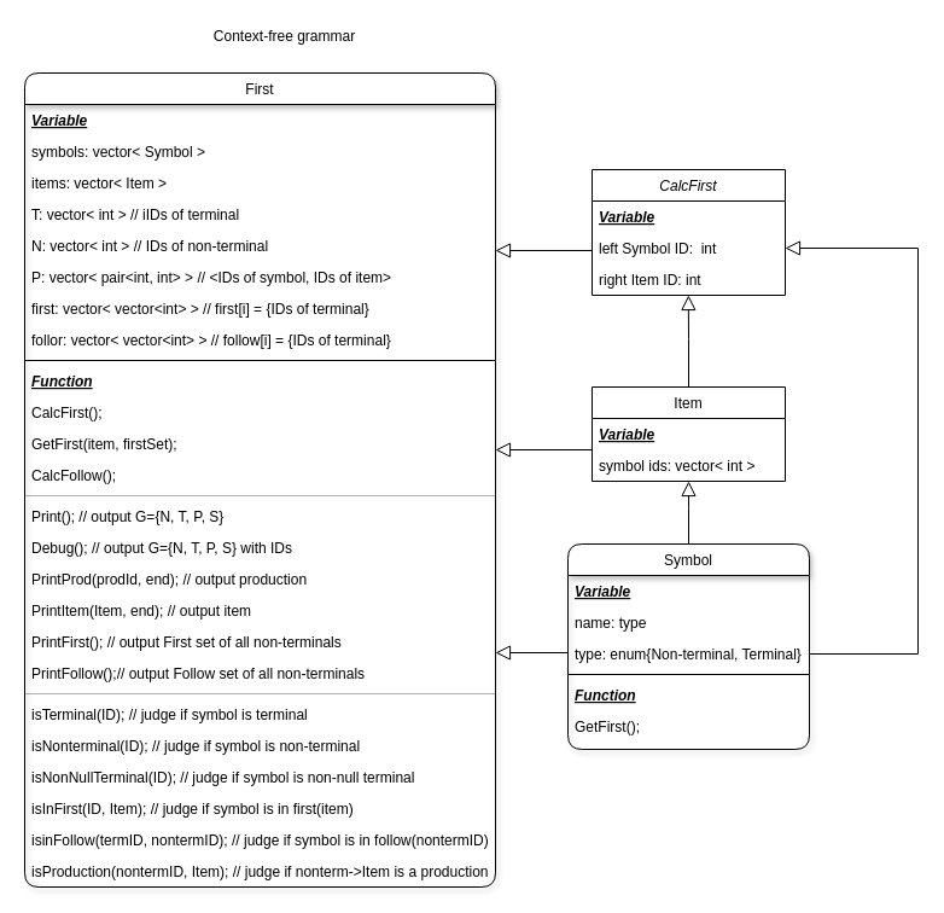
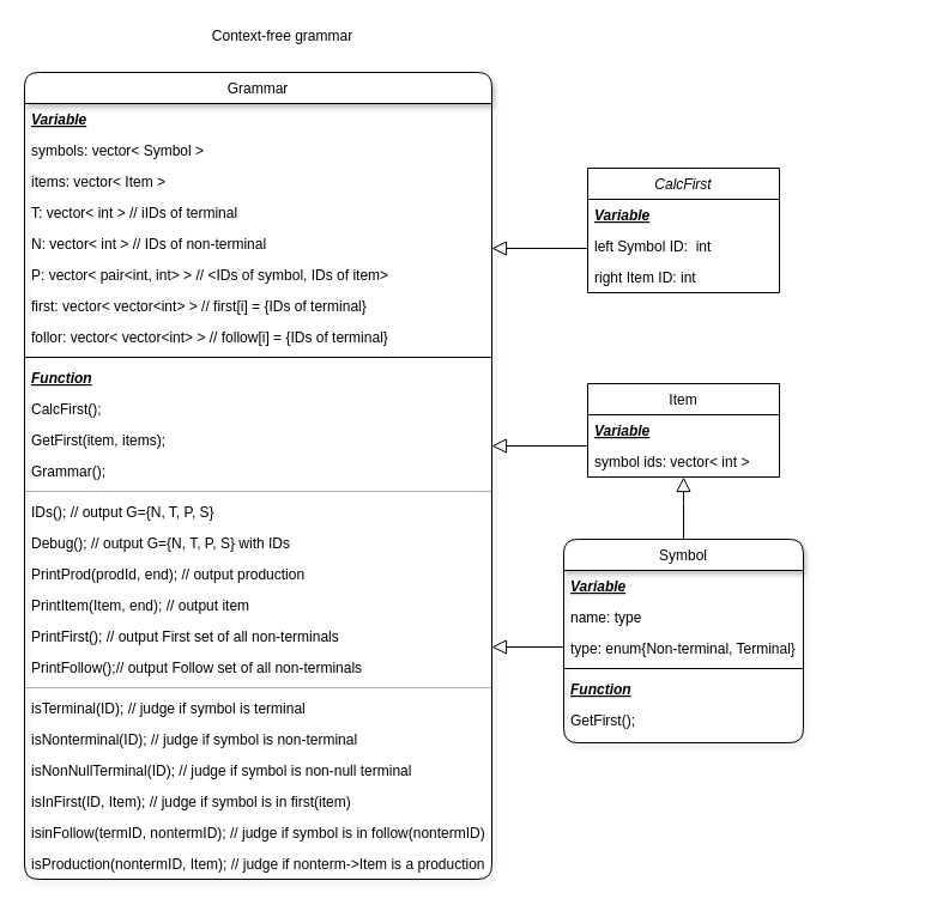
  <mxCell id="0" />
  <mxCell id="1" parent="0" />
  <mxCell id="2" value="Context-free grammar" style="text;html=1;align=center;verticalAlign=middle;resizable=0;points=[];autosize=1;" vertex="1" parent="1"><mxGeometry x="170" y="20" width="130" height="20" as="geometry" /></mxCell>
- <mxCell id="3" value="" style="endArrow=block;endSize=10;endFill=0;shadow=0;strokeWidth=1;rounded=0;edgeStyle=elbowEdgeStyle;elbow=vertical;exitX=1;exitY=0.5;exitDx=0;exitDy=0;entryX=1;entryY=0.5;entryDx=0;entryDy=0;" edge="1" parent="1" source="37" target="46"><mxGeometry width="160" relative="1" as="geometry"><mxPoint x="639.66" y="376" as="sourcePoint" /><mxPoint x="641.28" y="249.872" as="targetPoint" /><Array as="points"><mxPoint x="760" y="420" /><mxPoint x="720" y="310" /><mxPoint x="639.66" y="261" /></Array></mxGeometry></mxCell>
  <mxCell id="4" value="" style="endArrow=block;endSize=10;endFill=0;shadow=0;strokeWidth=1;rounded=0;edgeStyle=elbowEdgeStyle;elbow=vertical;exitX=0;exitY=0.5;exitDx=0;exitDy=0;" edge="1" parent="1" source="46" target="11"><mxGeometry width="160" relative="1" as="geometry"><mxPoint x="500" y="188" as="sourcePoint" /><mxPoint x="300" y="325.038" as="targetPoint" /><Array as="points"><mxPoint x="160" y="207" /></Array></mxGeometry></mxCell>
  <mxCell id="5" value="" style="endArrow=block;endSize=10;endFill=0;shadow=0;strokeWidth=1;rounded=0;edgeStyle=elbowEdgeStyle;elbow=vertical;exitX=0.5;exitY=0;exitDx=0;exitDy=0;" edge="1" parent="1" source="34" target="43"><mxGeometry width="160" relative="1" as="geometry"><mxPoint x="310" y="475" as="sourcePoint" /><mxPoint x="700" y="310" as="targetPoint" /><Array as="points"><mxPoint x="570" y="420" /><mxPoint x="580" y="590" /></Array></mxGeometry></mxCell>
- <mxCell id="6" value="First" style="swimlane;fontStyle=0;align=center;verticalAlign=top;childLayout=stackLayout;horizontal=1;startSize=26;horizontalStack=0;resizeParent=1;resizeLast=0;collapsible=1;marginBottom=0;rounded=1;shadow=1;strokeWidth=1;glass=0;sketch=0;swimlaneLine=1;" parent="1" vertex="1"><mxGeometry x="20" y="60" width="390" height="674" as="geometry"><mxRectangle x="550" y="140" width="160" height="26" as="alternateBounds" /></mxGeometry></mxCell>
+ <mxCell id="6" value="Grammar" style="swimlane;fontStyle=0;align=center;verticalAlign=top;childLayout=stackLayout;horizontal=1;startSize=26;horizontalStack=0;resizeParent=1;resizeLast=0;collapsible=1;marginBottom=0;rounded=1;shadow=1;strokeWidth=1;glass=0;sketch=0;swimlaneLine=1;" parent="1" vertex="1"><mxGeometry x="20" y="60" width="390" height="674" as="geometry"><mxRectangle x="550" y="140" width="160" height="26" as="alternateBounds" /></mxGeometry></mxCell>
  <mxCell id="7" value="Variable" style="text;align=left;verticalAlign=top;spacingLeft=4;spacingRight=4;overflow=hidden;rotatable=0;points=[[0,0.5],[1,0.5]];portConstraint=eastwest;fontStyle=7" vertex="1" parent="6"><mxGeometry y="26" width="390" height="26" as="geometry" /></mxCell>
  <mxCell id="8" value="symbols: vector&lt; Symbol &gt;" style="text;align=left;verticalAlign=top;spacingLeft=4;spacingRight=4;overflow=hidden;rotatable=0;points=[[0,0.5],[1,0.5]];portConstraint=eastwest;" parent="6" vertex="1"><mxGeometry y="52" width="390" height="26" as="geometry" /></mxCell>
  <mxCell id="9" value="items: vector&lt; Item &gt;" style="text;align=left;verticalAlign=top;spacingLeft=4;spacingRight=4;overflow=hidden;rotatable=0;points=[[0,0.5],[1,0.5]];portConstraint=eastwest;rounded=0;shadow=0;html=0;" parent="6" vertex="1"><mxGeometry y="78" width="390" height="26" as="geometry" /></mxCell>
  <mxCell id="10" value="T: vector&lt; int &gt; // iIDs of terminal" style="text;align=left;verticalAlign=top;spacingLeft=4;spacingRight=4;overflow=hidden;rotatable=0;points=[[0,0.5],[1,0.5]];portConstraint=eastwest;rounded=0;shadow=0;html=0;" parent="6" vertex="1"><mxGeometry y="104" width="390" height="26" as="geometry" /></mxCell>
  <mxCell id="11" value="N: vector&lt; int &gt; // IDs of non-terminal" style="text;align=left;verticalAlign=top;spacingLeft=4;spacingRight=4;overflow=hidden;rotatable=0;points=[[0,0.5],[1,0.5]];portConstraint=eastwest;rounded=0;shadow=0;html=0;" parent="6" vertex="1"><mxGeometry y="130" width="390" height="26" as="geometry" /></mxCell>
  <mxCell id="12" value="P: vector&lt; pair&lt;int, int&gt; &gt; // &lt;IDs of symbol, IDs of item&gt;" style="text;align=left;verticalAlign=top;spacingLeft=4;spacingRight=4;overflow=hidden;rotatable=0;points=[[0,0.5],[1,0.5]];portConstraint=eastwest;rounded=0;shadow=0;html=0;" vertex="1" parent="6"><mxGeometry y="156" width="390" height="26" as="geometry" /></mxCell>
  <mxCell id="13" value="first: vector&lt; vector&lt;int&gt; &gt; // first[i] = {IDs of terminal}" style="text;align=left;verticalAlign=top;spacingLeft=4;spacingRight=4;overflow=hidden;rotatable=0;points=[[0,0.5],[1,0.5]];portConstraint=eastwest;rounded=0;shadow=0;html=0;" parent="6" vertex="1"><mxGeometry y="182" width="390" height="26" as="geometry" /></mxCell>
  <mxCell id="14" value="follor: vector&lt; vector&lt;int&gt; &gt; // follow[i] = {IDs of terminal}" style="text;align=left;verticalAlign=top;spacingLeft=4;spacingRight=4;overflow=hidden;rotatable=0;points=[[0,0.5],[1,0.5]];portConstraint=eastwest;rounded=0;shadow=0;html=0;" vertex="1" parent="6"><mxGeometry y="208" width="390" height="26" as="geometry" /></mxCell>
  <mxCell id="15" value="" style="line;html=1;strokeWidth=1;align=left;verticalAlign=middle;spacingTop=-1;spacingLeft=3;spacingRight=3;rotatable=0;labelPosition=right;points=[];portConstraint=eastwest;" parent="6" vertex="1"><mxGeometry y="234" width="390" height="8" as="geometry" /></mxCell>
  <mxCell id="16" value="Function" style="text;align=left;verticalAlign=top;spacingLeft=4;spacingRight=4;overflow=hidden;rotatable=0;points=[[0,0.5],[1,0.5]];portConstraint=eastwest;rounded=0;shadow=0;html=0;fontStyle=7" vertex="1" parent="6"><mxGeometry y="242" width="390" height="26" as="geometry" /></mxCell>
  <mxCell id="17" value="CalcFirst();" style="text;align=left;verticalAlign=top;spacingLeft=4;spacingRight=4;overflow=hidden;rotatable=0;points=[[0,0.5],[1,0.5]];portConstraint=eastwest;" vertex="1" parent="6"><mxGeometry y="268" width="390" height="26" as="geometry" /></mxCell>
- <mxCell id="18" value="GetFirst(item, firstSet);" style="text;align=left;verticalAlign=top;spacingLeft=4;spacingRight=4;overflow=hidden;rotatable=0;points=[[0,0.5],[1,0.5]];portConstraint=eastwest;" vertex="1" parent="6"><mxGeometry y="294" width="390" height="26" as="geometry" /></mxCell>
- <mxCell id="19" value="CalcFollow();" style="text;align=left;verticalAlign=top;spacingLeft=4;spacingRight=4;overflow=hidden;rotatable=0;points=[[0,0.5],[1,0.5]];portConstraint=eastwest;" vertex="1" parent="6"><mxGeometry y="320" width="390" height="26" as="geometry" /></mxCell>
+ <mxCell id="18" value="GetFirst(item, items);" style="text;align=left;verticalAlign=top;spacingLeft=4;spacingRight=4;overflow=hidden;rotatable=0;points=[[0,0.5],[1,0.5]];portConstraint=eastwest;" vertex="1" parent="6"><mxGeometry y="294" width="390" height="26" as="geometry" /></mxCell>
+ <mxCell id="19" value="Grammar();" style="text;align=left;verticalAlign=top;spacingLeft=4;spacingRight=4;overflow=hidden;rotatable=0;points=[[0,0.5],[1,0.5]];portConstraint=eastwest;" vertex="1" parent="6"><mxGeometry y="320" width="390" height="26" as="geometry" /></mxCell>
  <mxCell id="20" value="" style="line;html=1;strokeWidth=1;align=left;verticalAlign=middle;spacingTop=-1;spacingLeft=3;spacingRight=3;rotatable=0;labelPosition=right;points=[];portConstraint=eastwest;opacity=30;" vertex="1" parent="6"><mxGeometry y="346" width="390" height="8" as="geometry" /></mxCell>
- <mxCell id="21" value="Print(); // output G={N, T, P, S}&#10;" style="text;align=left;verticalAlign=top;spacingLeft=4;spacingRight=4;overflow=hidden;rotatable=0;points=[[0,0.5],[1,0.5]];portConstraint=eastwest;" parent="6" vertex="1"><mxGeometry y="354" width="390" height="26" as="geometry" /></mxCell>
+ <mxCell id="21" value="IDs(); // output G={N, T, P, S}&#10;" style="text;align=left;verticalAlign=top;spacingLeft=4;spacingRight=4;overflow=hidden;rotatable=0;points=[[0,0.5],[1,0.5]];portConstraint=eastwest;" parent="6" vertex="1"><mxGeometry y="354" width="390" height="26" as="geometry" /></mxCell>
  <mxCell id="22" value="Debug(); // output G={N, T, P, S} with IDs" style="text;align=left;verticalAlign=top;spacingLeft=4;spacingRight=4;overflow=hidden;rotatable=0;points=[[0,0.5],[1,0.5]];portConstraint=eastwest;" parent="6" vertex="1"><mxGeometry y="380" width="390" height="26" as="geometry" /></mxCell>
  <mxCell id="23" value="PrintProd(prodId, end); // output production" style="text;align=left;verticalAlign=top;spacingLeft=4;spacingRight=4;overflow=hidden;rotatable=0;points=[[0,0.5],[1,0.5]];portConstraint=eastwest;" vertex="1" parent="6"><mxGeometry y="406" width="390" height="26" as="geometry" /></mxCell>
  <mxCell id="24" value="PrintItem(Item, end); // output item" style="text;align=left;verticalAlign=top;spacingLeft=4;spacingRight=4;overflow=hidden;rotatable=0;points=[[0,0.5],[1,0.5]];portConstraint=eastwest;" vertex="1" parent="6"><mxGeometry y="432" width="390" height="26" as="geometry" /></mxCell>
  <mxCell id="25" value="PrintFirst(); // output First set of all non-terminals" style="text;align=left;verticalAlign=top;spacingLeft=4;spacingRight=4;overflow=hidden;rotatable=0;points=[[0,0.5],[1,0.5]];portConstraint=eastwest;" vertex="1" parent="6"><mxGeometry y="458" width="390" height="26" as="geometry" /></mxCell>
  <mxCell id="26" value="PrintFollow();// output Follow set of all non-terminals" style="text;align=left;verticalAlign=top;spacingLeft=4;spacingRight=4;overflow=hidden;rotatable=0;points=[[0,0.5],[1,0.5]];portConstraint=eastwest;" vertex="1" parent="6"><mxGeometry y="484" width="390" height="26" as="geometry" /></mxCell>
  <mxCell id="27" value="" style="line;html=1;strokeWidth=1;align=left;verticalAlign=middle;spacingTop=-1;spacingLeft=3;spacingRight=3;rotatable=0;labelPosition=right;points=[];portConstraint=eastwest;opacity=30;" vertex="1" parent="6"><mxGeometry y="510" width="390" height="8" as="geometry" /></mxCell>
  <mxCell id="28" value="isTerminal(ID); // judge if symbol is terminal" style="text;align=left;verticalAlign=top;spacingLeft=4;spacingRight=4;overflow=hidden;rotatable=0;points=[[0,0.5],[1,0.5]];portConstraint=eastwest;" vertex="1" parent="6"><mxGeometry y="518" width="390" height="26" as="geometry" /></mxCell>
  <mxCell id="29" value="isNonterminal(ID); // judge if symbol is non-terminal" style="text;align=left;verticalAlign=top;spacingLeft=4;spacingRight=4;overflow=hidden;rotatable=0;points=[[0,0.5],[1,0.5]];portConstraint=eastwest;" vertex="1" parent="6"><mxGeometry y="544" width="390" height="26" as="geometry" /></mxCell>
  <mxCell id="30" value="isNonNullTerminal(ID); // judge if symbol is non-null terminal" style="text;align=left;verticalAlign=top;spacingLeft=4;spacingRight=4;overflow=hidden;rotatable=0;points=[[0,0.5],[1,0.5]];portConstraint=eastwest;" vertex="1" parent="6"><mxGeometry y="570" width="390" height="26" as="geometry" /></mxCell>
  <mxCell id="31" value="isInFirst(ID, Item); // judge if symbol is in first(item)" style="text;align=left;verticalAlign=top;spacingLeft=4;spacingRight=4;overflow=hidden;rotatable=0;points=[[0,0.5],[1,0.5]];portConstraint=eastwest;" vertex="1" parent="6"><mxGeometry y="596" width="390" height="26" as="geometry" /></mxCell>
  <mxCell id="32" value="isinFollow(termID, nontermID); // judge if symbol is in follow(nontermID)" style="text;align=left;verticalAlign=top;spacingLeft=4;spacingRight=4;overflow=hidden;rotatable=0;points=[[0,0.5],[1,0.5]];portConstraint=eastwest;" vertex="1" parent="6"><mxGeometry y="622" width="390" height="26" as="geometry" /></mxCell>
  <mxCell id="33" value="isProduction(nontermID, Item); // judge if nonterm-&gt;Item is a production" style="text;align=left;verticalAlign=top;spacingLeft=4;spacingRight=4;overflow=hidden;rotatable=0;points=[[0,0.5],[1,0.5]];portConstraint=eastwest;" vertex="1" parent="6"><mxGeometry y="648" width="390" height="26" as="geometry" /></mxCell>
  <mxCell id="34" value="Symbol" style="swimlane;fontStyle=0;align=center;verticalAlign=top;childLayout=stackLayout;horizontal=1;startSize=26;horizontalStack=0;resizeParent=1;resizeLast=0;collapsible=1;marginBottom=0;rounded=1;shadow=1;strokeWidth=1;" parent="1" vertex="1"><mxGeometry x="470" y="450" width="200" height="170" as="geometry"><mxRectangle x="130" y="380" width="160" height="26" as="alternateBounds" /></mxGeometry></mxCell>
  <mxCell id="35" value="Variable" style="text;align=left;verticalAlign=top;spacingLeft=4;spacingRight=4;overflow=hidden;rotatable=0;points=[[0,0.5],[1,0.5]];portConstraint=eastwest;fontStyle=7" parent="34" vertex="1"><mxGeometry y="26" width="200" height="26" as="geometry" /></mxCell>
  <mxCell id="36" value="name: type" style="text;align=left;verticalAlign=top;spacingLeft=4;spacingRight=4;overflow=hidden;rotatable=0;points=[[0,0.5],[1,0.5]];portConstraint=eastwest;rounded=0;shadow=0;html=0;" parent="34" vertex="1"><mxGeometry y="52" width="200" height="26" as="geometry" /></mxCell>
  <mxCell id="37" value="type: enum{Non-terminal, Terminal}" style="text;align=left;verticalAlign=top;spacingLeft=4;spacingRight=4;overflow=hidden;rotatable=0;points=[[0,0.5],[1,0.5]];portConstraint=eastwest;rounded=0;shadow=0;html=0;" vertex="1" parent="34"><mxGeometry y="78" width="200" height="26" as="geometry" /></mxCell>
  <mxCell id="38" value="" style="line;html=1;strokeWidth=1;align=left;verticalAlign=middle;spacingTop=-1;spacingLeft=3;spacingRight=3;rotatable=0;labelPosition=right;points=[];portConstraint=eastwest;" parent="34" vertex="1"><mxGeometry y="104" width="200" height="8" as="geometry" /></mxCell>
  <mxCell id="39" value="Function" style="text;align=left;verticalAlign=top;spacingLeft=4;spacingRight=4;overflow=hidden;rotatable=0;points=[[0,0.5],[1,0.5]];portConstraint=eastwest;fontStyle=7" parent="34" vertex="1"><mxGeometry y="112" width="200" height="26" as="geometry" /></mxCell>
  <mxCell id="40" value="GetFirst();" style="text;align=left;verticalAlign=top;spacingLeft=4;spacingRight=4;overflow=hidden;rotatable=0;points=[[0,0.5],[1,0.5]];portConstraint=eastwest;" parent="34" vertex="1"><mxGeometry y="138" width="200" height="26" as="geometry" /></mxCell>
  <mxCell id="41" value="Item" style="swimlane;fontStyle=0;align=center;verticalAlign=top;childLayout=stackLayout;horizontal=1;startSize=26;horizontalStack=0;resizeParent=1;resizeLast=0;collapsible=1;marginBottom=0;rounded=0;shadow=0;strokeWidth=1;" parent="1" vertex="1"><mxGeometry x="490" y="320" width="160" height="78" as="geometry"><mxRectangle x="340" y="380" width="170" height="26" as="alternateBounds" /></mxGeometry></mxCell>
  <mxCell id="42" value="Variable" style="text;align=left;verticalAlign=top;spacingLeft=4;spacingRight=4;overflow=hidden;rotatable=0;points=[[0,0.5],[1,0.5]];portConstraint=eastwest;fontStyle=7" vertex="1" parent="41"><mxGeometry y="26" width="160" height="26" as="geometry" /></mxCell>
  <mxCell id="43" value="symbol ids: vector&lt; int &gt;" style="text;align=left;verticalAlign=top;spacingLeft=4;spacingRight=4;overflow=hidden;rotatable=0;points=[[0,0.5],[1,0.5]];portConstraint=eastwest;" parent="41" vertex="1"><mxGeometry y="52" width="160" height="26" as="geometry" /></mxCell>
  <mxCell id="44" value="CalcFirst" style="swimlane;fontStyle=2;align=center;verticalAlign=top;childLayout=stackLayout;horizontal=1;startSize=26;horizontalStack=0;resizeParent=1;resizeLast=0;collapsible=1;marginBottom=0;rounded=0;shadow=0;strokeWidth=1;" parent="1" vertex="1"><mxGeometry x="490" y="140" width="160" height="104" as="geometry"><mxRectangle x="220" y="120" width="160" height="26" as="alternateBounds" /></mxGeometry></mxCell>
  <mxCell id="45" value="Variable" style="text;align=left;verticalAlign=top;spacingLeft=4;spacingRight=4;overflow=hidden;rotatable=0;points=[[0,0.5],[1,0.5]];portConstraint=eastwest;fontStyle=7" parent="44" vertex="1"><mxGeometry y="26" width="160" height="26" as="geometry" /></mxCell>
  <mxCell id="46" value="left Symbol ID:  int" style="text;align=left;verticalAlign=top;spacingLeft=4;spacingRight=4;overflow=hidden;rotatable=0;points=[[0,0.5],[1,0.5]];portConstraint=eastwest;rounded=0;shadow=0;html=0;" parent="44" vertex="1"><mxGeometry y="52" width="160" height="26" as="geometry" /></mxCell>
  <mxCell id="47" value="right Item ID: int" style="text;align=left;verticalAlign=top;spacingLeft=4;spacingRight=4;overflow=hidden;rotatable=0;points=[[0,0.5],[1,0.5]];portConstraint=eastwest;rounded=0;shadow=0;html=0;" parent="44" vertex="1"><mxGeometry y="78" width="160" height="26" as="geometry" /></mxCell>
- <mxCell id="48" value="" style="endArrow=block;endSize=10;endFill=0;shadow=0;strokeWidth=1;rounded=0;edgeStyle=elbowEdgeStyle;elbow=vertical;exitX=0.5;exitY=0;exitDx=0;exitDy=0;entryX=0.499;entryY=1;entryDx=0;entryDy=0;entryPerimeter=0;" edge="1" parent="1" source="41" target="47"><mxGeometry width="160" relative="1" as="geometry"><mxPoint x="580" y="460" as="sourcePoint" /><mxPoint x="580" y="408" as="targetPoint" /><Array as="points"><mxPoint x="570" y="280" /><mxPoint x="590" y="600" /></Array></mxGeometry></mxCell>
  <mxCell id="49" value="" style="endArrow=block;endSize=10;endFill=0;shadow=0;strokeWidth=1;rounded=0;edgeStyle=elbowEdgeStyle;elbow=vertical;exitX=0;exitY=0.5;exitDx=0;exitDy=0;" edge="1" parent="1"><mxGeometry width="160" relative="1" as="geometry"><mxPoint x="490" y="370" as="sourcePoint" /><mxPoint x="410" y="372" as="targetPoint" /><Array as="points"><mxPoint x="160" y="372" /></Array></mxGeometry></mxCell>
  <mxCell id="50" value="" style="endArrow=block;endSize=10;endFill=0;shadow=0;strokeWidth=1;rounded=0;edgeStyle=elbowEdgeStyle;elbow=vertical;exitX=0;exitY=0.5;exitDx=0;exitDy=0;" edge="1" parent="1" source="37" target="25"><mxGeometry width="160" relative="1" as="geometry"><mxPoint x="510" y="225" as="sourcePoint" /><mxPoint x="430" y="540" as="targetPoint" /><Array as="points"><mxPoint x="450" y="540" /><mxPoint x="180" y="227" /></Array></mxGeometry></mxCell>
